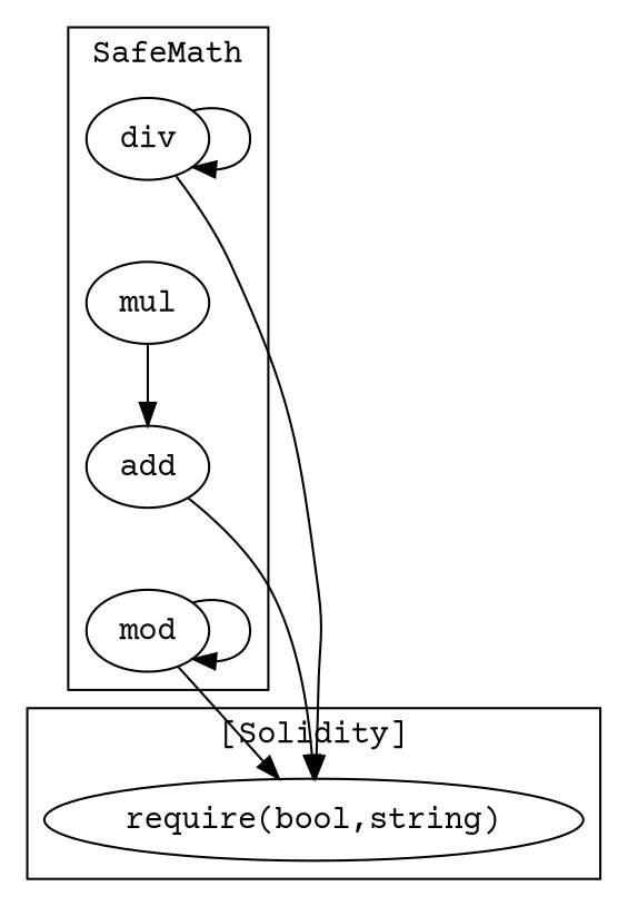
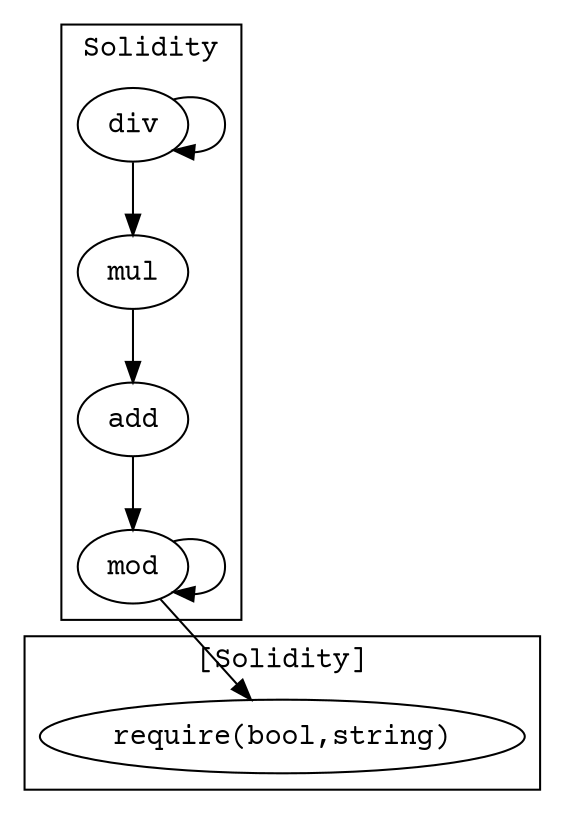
  strict digraph {
    fontname="Courier Prime"
    node [fontname="Courier Prime"]
    edge [fontname="Courier Prime"]
    n1 [label=mul]
    n2 [label=mod]
    n3 [label=add]
    n4 [label=div]
    "require(bool,string)"
    subgraph cluster_1 {
-     label=SafeMath
+     label=Solidity
      n1
      n2
      n3
      n4
    }
    subgraph cluster_2 {
      label="[Solidity]"
      "require(bool,string)"
    }
    n1 -> n3
    n2 -> n2
    n2 -> "require(bool,string)"
-   n3 -> "require(bool,string)"
+   n3 -> n2
    n4 -> n4
-   n4 -> "require(bool,string)"
+   n4 -> n1
  }
